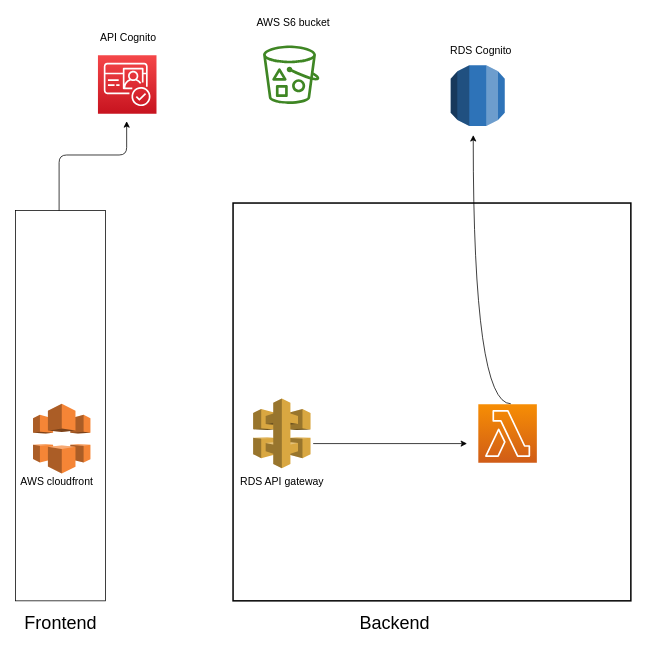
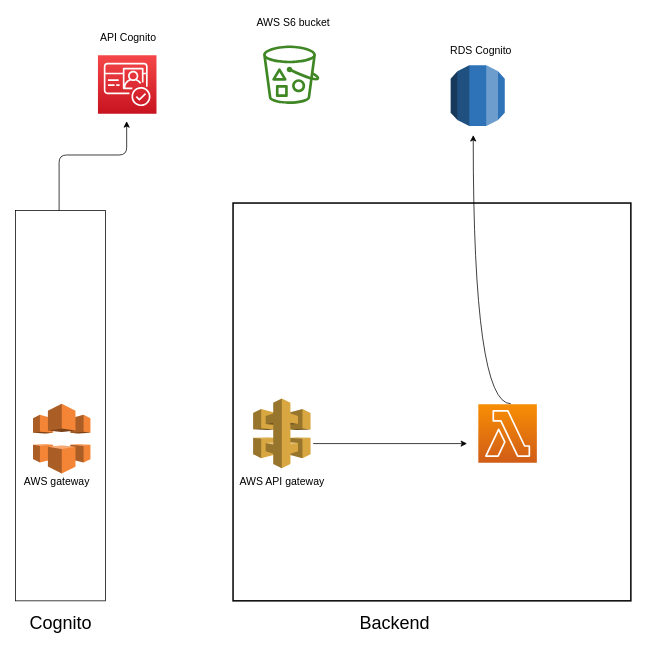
  <mxCell id="0" />
  <mxCell id="1" parent="0" />
  <mxCell id="2" value="" style="whiteSpace=wrap;html=1;direction=south;" vertex="1" parent="1"><mxGeometry x="20" y="280" width="120" height="520" as="geometry" /></mxCell>
- <mxCell id="3" value="&lt;font style=&quot;font-size: 24px&quot;&gt;Frontend&lt;/font&gt;" style="text;html=1;resizable=0;autosize=1;align=center;verticalAlign=middle;points=[];fillColor=none;strokeColor=none;rounded=0;strokeWidth=2;" vertex="1" parent="1"><mxGeometry x="25" y="820" width="110" height="20" as="geometry" /></mxCell>
+ <mxCell id="3" value="&lt;font style=&quot;font-size: 24px&quot;&gt;Cognito&lt;/font&gt;" style="text;html=1;resizable=0;autosize=1;align=center;verticalAlign=middle;points=[];fillColor=none;strokeColor=none;rounded=0;strokeWidth=2;" vertex="1" parent="1"><mxGeometry x="25" y="820" width="110" height="20" as="geometry" /></mxCell>
  <mxCell id="4" value="" style="whiteSpace=wrap;html=1;aspect=fixed;fontSize=24;strokeWidth=2;" vertex="1" parent="1"><mxGeometry x="310" y="270" width="530" height="530" as="geometry" /></mxCell>
  <mxCell id="5" value="&lt;font style=&quot;font-size: 24px&quot;&gt;Backend&lt;/font&gt;" style="text;html=1;resizable=0;autosize=1;align=center;verticalAlign=middle;points=[];fillColor=none;strokeColor=none;rounded=0;strokeWidth=2;" vertex="1" parent="1"><mxGeometry x="470" y="820" width="110" height="20" as="geometry" /></mxCell>
  <mxCell id="6" value="" style="outlineConnect=0;dashed=0;verticalLabelPosition=bottom;verticalAlign=top;align=center;html=1;shape=mxgraph.aws3.rds;fillColor=#2E73B8;gradientColor=none;fontSize=24;strokeWidth=2;" vertex="1" parent="1"><mxGeometry x="600" y="86.5" width="72" height="81" as="geometry" /></mxCell>
  <mxCell id="7" value="&lt;font style=&quot;font-size: 14px&quot;&gt;RDS Cognito&lt;/font&gt;" style="text;html=1;resizable=0;autosize=1;align=center;verticalAlign=middle;points=[];fillColor=none;strokeColor=none;rounded=0;strokeWidth=2;" vertex="1" parent="1"><mxGeometry x="590" y="56.5" width="100" height="20" as="geometry" /></mxCell>
  <mxCell id="8" value="" style="sketch=0;points=[[0,0,0],[0.25,0,0],[0.5,0,0],[0.75,0,0],[1,0,0],[0,1,0],[0.25,1,0],[0.5,1,0],[0.75,1,0],[1,1,0],[0,0.25,0],[0,0.5,0],[0,0.75,0],[1,0.25,0],[1,0.5,0],[1,0.75,0]];outlineConnect=0;fontColor=#232F3E;gradientColor=#F54749;gradientDirection=north;fillColor=#C7131F;strokeColor=#ffffff;dashed=0;verticalLabelPosition=bottom;verticalAlign=top;align=center;html=1;fontSize=12;fontStyle=0;aspect=fixed;shape=mxgraph.aws4.resourceIcon;resIcon=mxgraph.aws4.cognito;" vertex="1" parent="1"><mxGeometry x="130" y="73" width="78" height="78" as="geometry" /></mxCell>
  <mxCell id="9" value="&lt;font style=&quot;font-size: 14px&quot;&gt;API Cognito&lt;/font&gt;" style="text;html=1;resizable=0;autosize=1;align=center;verticalAlign=middle;points=[];fillColor=none;strokeColor=none;rounded=0;strokeWidth=2;" vertex="1" parent="1"><mxGeometry x="120" y="40" width="100" height="20" as="geometry" /></mxCell>
  <mxCell id="10" value="" style="outlineConnect=0;dashed=0;verticalLabelPosition=bottom;verticalAlign=top;align=center;html=1;shape=mxgraph.aws3.api_gateway;fillColor=#D9A741;gradientColor=none;fontSize=14;strokeWidth=2;" vertex="1" parent="1"><mxGeometry x="336.75" y="530.5" width="76.5" height="93" as="geometry" /></mxCell>
- <mxCell id="11" value="&lt;font style=&quot;font-size: 14px&quot;&gt;RDS API gateway&lt;/font&gt;" style="text;html=1;resizable=0;autosize=1;align=center;verticalAlign=middle;points=[];fillColor=none;strokeColor=none;rounded=0;strokeWidth=2;" vertex="1" parent="1"><mxGeometry x="310" y="630.5" width="130" height="20" as="geometry" /></mxCell>
+ <mxCell id="11" value="&lt;font style=&quot;font-size: 14px&quot;&gt;AWS API gateway&lt;/font&gt;" style="text;html=1;resizable=0;autosize=1;align=center;verticalAlign=middle;points=[];fillColor=none;strokeColor=none;rounded=0;strokeWidth=2;" vertex="1" parent="1"><mxGeometry x="310" y="630.5" width="130" height="20" as="geometry" /></mxCell>
  <mxCell id="12" value="" style="edgeStyle=elbowEdgeStyle;elbow=vertical;endArrow=classic;html=1;fontSize=14;" edge="1" parent="1"><mxGeometry width="50" height="50" relative="1" as="geometry"><mxPoint x="78.25" y="280" as="sourcePoint" /><mxPoint x="168.25" y="161" as="targetPoint" /><Array as="points"><mxPoint x="128.25" y="206" /></Array></mxGeometry></mxCell>
  <mxCell id="13" value="" style="sketch=0;points=[[0,0,0],[0.25,0,0],[0.5,0,0],[0.75,0,0],[1,0,0],[0,1,0],[0.25,1,0],[0.5,1,0],[0.75,1,0],[1,1,0],[0,0.25,0],[0,0.5,0],[0,0.75,0],[1,0.25,0],[1,0.5,0],[1,0.75,0]];outlineConnect=0;fontColor=#232F3E;gradientColor=#F78E04;gradientDirection=north;fillColor=#D05C17;strokeColor=#ffffff;dashed=0;verticalLabelPosition=bottom;verticalAlign=top;align=center;html=1;fontSize=12;fontStyle=0;aspect=fixed;shape=mxgraph.aws4.resourceIcon;resIcon=mxgraph.aws4.lambda;" vertex="1" parent="1"><mxGeometry x="636.75" y="538" width="78" height="78" as="geometry" /></mxCell>
  <mxCell id="14" value="" style="endArrow=classic;html=1;fontSize=14;" edge="1" parent="1"><mxGeometry width="50" height="50" relative="1" as="geometry"><mxPoint x="416.75" y="590.5" as="sourcePoint" /><mxPoint x="621.75" y="590.5" as="targetPoint" /></mxGeometry></mxCell>
  <mxCell id="15" value="" style="outlineConnect=0;dashed=0;verticalLabelPosition=bottom;verticalAlign=top;align=center;html=1;shape=mxgraph.aws3.cloudfront;fillColor=#F58536;gradientColor=none;fontSize=14;strokeWidth=2;" vertex="1" parent="1"><mxGeometry x="43.5" y="537.5" width="76.5" height="93" as="geometry" /></mxCell>
- <mxCell id="16" value="&lt;font style=&quot;font-size: 14px&quot;&gt;AWS cloudfront&lt;/font&gt;" style="text;html=1;resizable=0;autosize=1;align=center;verticalAlign=middle;points=[];fillColor=none;strokeColor=none;rounded=0;strokeWidth=2;" vertex="1" parent="1"><mxGeometry x="20" y="630.5" width="110" height="20" as="geometry" /></mxCell>
+ <mxCell id="16" value="&lt;font style=&quot;font-size: 14px&quot;&gt;AWS gateway&lt;/font&gt;" style="text;html=1;resizable=0;autosize=1;align=center;verticalAlign=middle;points=[];fillColor=none;strokeColor=none;rounded=0;strokeWidth=2;" vertex="1" parent="1"><mxGeometry x="20" y="630.5" width="110" height="20" as="geometry" /></mxCell>
  <mxCell id="17" value="" style="sketch=0;outlineConnect=0;fontColor=#232F3E;gradientColor=none;fillColor=#3F8624;strokeColor=none;dashed=0;verticalLabelPosition=bottom;verticalAlign=top;align=center;html=1;fontSize=12;fontStyle=0;aspect=fixed;pointerEvents=1;shape=mxgraph.aws4.bucket_with_objects;" vertex="1" parent="1"><mxGeometry x="350" y="60" width="75" height="78" as="geometry" /></mxCell>
  <mxCell id="18" value="&lt;font style=&quot;font-size: 14px&quot;&gt;AWS S6 bucket&lt;/font&gt;" style="text;html=1;resizable=0;autosize=1;align=center;verticalAlign=middle;points=[];fillColor=none;strokeColor=none;rounded=0;strokeWidth=2;" vertex="1" parent="1"><mxGeometry x="335" y="20" width="110" height="20" as="geometry" /></mxCell>
  <mxCell id="19" value="" style="edgeStyle=segmentEdgeStyle;endArrow=classic;html=1;fontSize=14;curved=1;" edge="1" parent="1"><mxGeometry width="50" height="50" relative="1" as="geometry"><mxPoint x="680" y="537.43" as="sourcePoint" /><mxPoint x="630" y="179.43" as="targetPoint" /></mxGeometry></mxCell>
